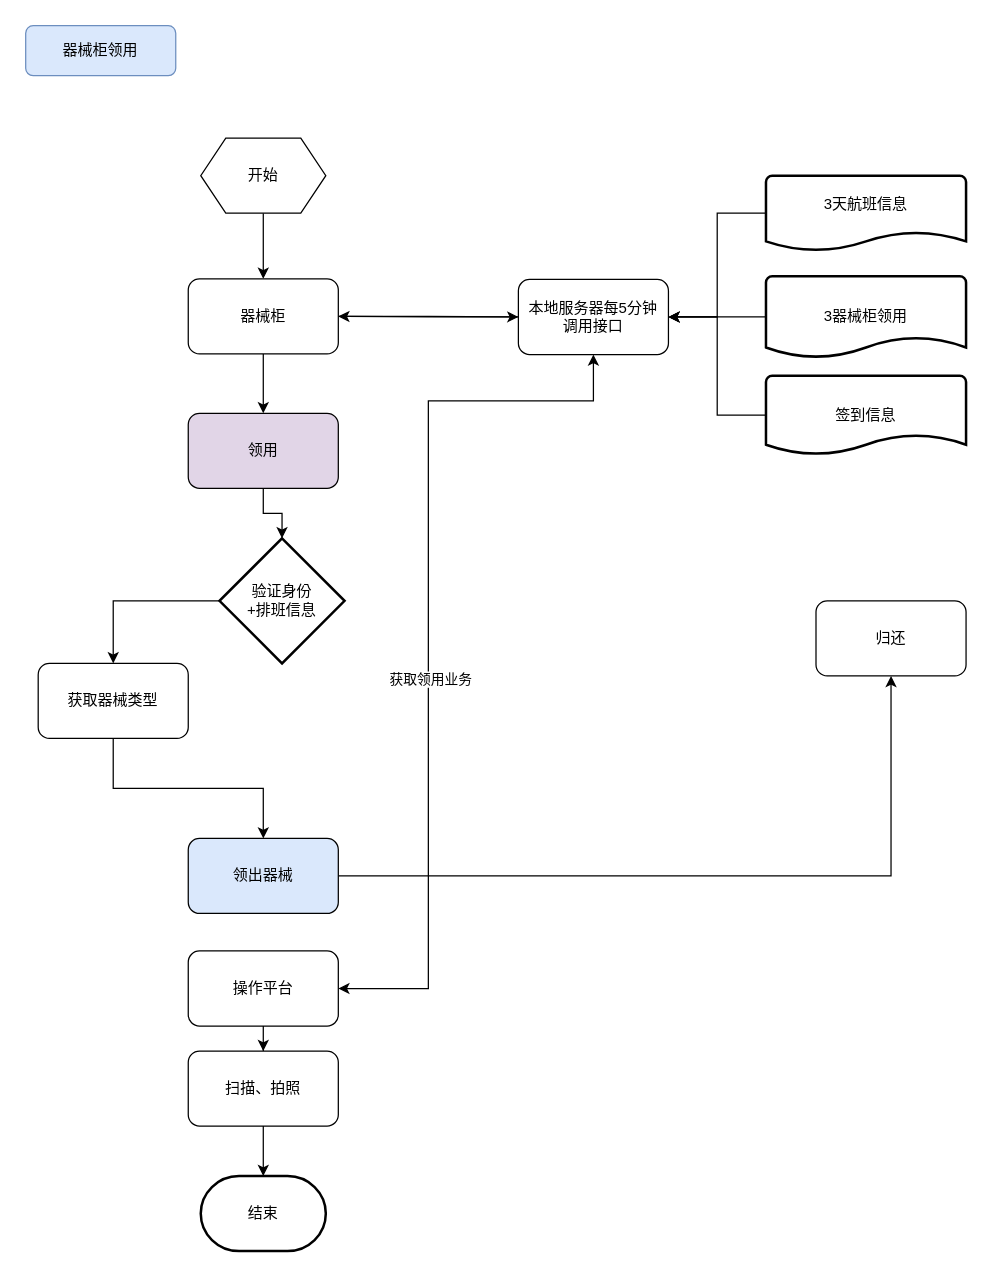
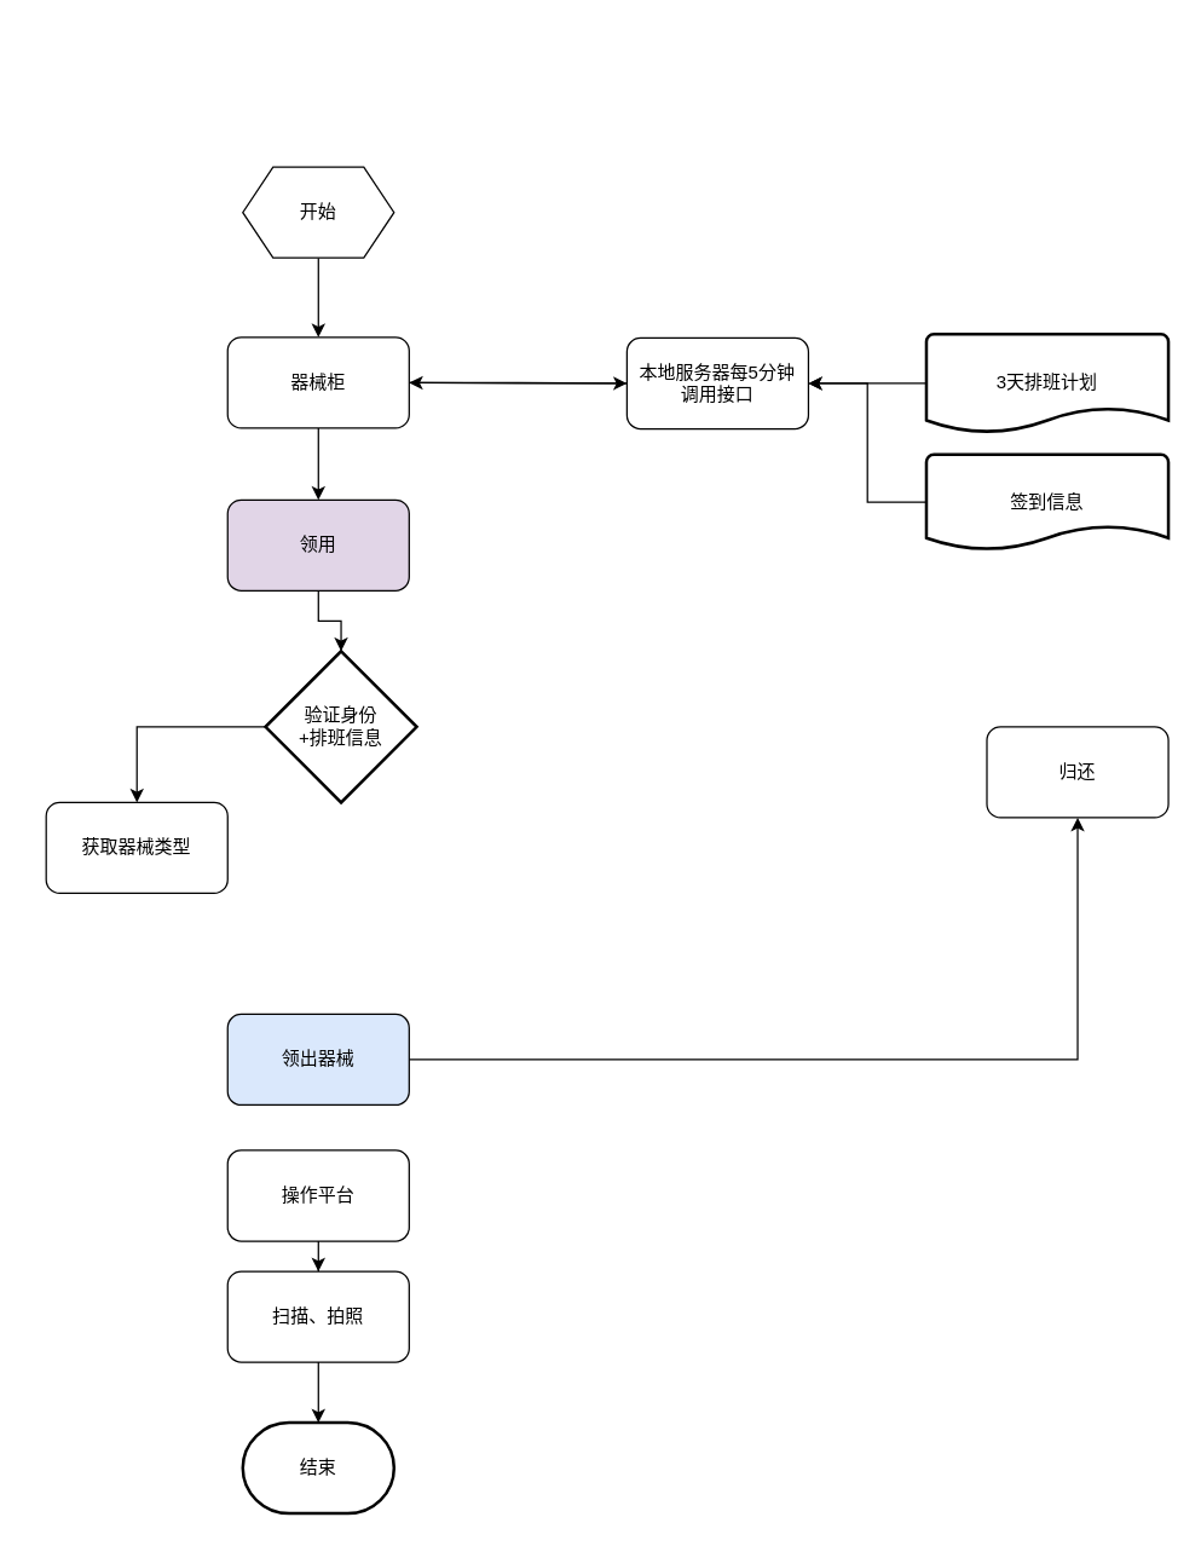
  <mxCell id="0" />
  <mxCell id="1" parent="0" />
- <mxCell id="2" value="器械柜领用" style="rounded=1;whiteSpace=wrap;html=1;fontSize=12;glass=0;strokeWidth=1;shadow=0;fillColor=#dae8fc;strokeColor=#6c8ebf;" vertex="1" parent="1"><mxGeometry x="20" y="20" width="120" height="40" as="geometry" /></mxCell>
  <mxCell id="3" value="" style="edgeStyle=orthogonalEdgeStyle;rounded=0;orthogonalLoop=1;jettySize=auto;html=1;" edge="1" parent="1" source="4" target="7"><mxGeometry relative="1" as="geometry" /></mxCell>
  <mxCell id="4" value="开始" style="shape=hexagon;perimeter=hexagonPerimeter2;whiteSpace=wrap;html=1;fixedSize=1;" vertex="1" parent="1"><mxGeometry x="160" y="110" width="100" height="60" as="geometry" /></mxCell>
  <mxCell id="5" style="edgeStyle=orthogonalEdgeStyle;rounded=0;orthogonalLoop=1;jettySize=auto;html=1;entryX=0;entryY=0.5;entryDx=0;entryDy=0;" edge="1" parent="1" source="7" target="11"><mxGeometry relative="1" as="geometry" /></mxCell>
  <mxCell id="6" style="edgeStyle=orthogonalEdgeStyle;rounded=0;orthogonalLoop=1;jettySize=auto;html=1;entryX=0.5;entryY=0;entryDx=0;entryDy=0;" edge="1" parent="1" source="7" target="22"><mxGeometry relative="1" as="geometry" /></mxCell>
  <mxCell id="7" value="器械柜" style="rounded=1;whiteSpace=wrap;html=1;" vertex="1" parent="1"><mxGeometry x="150" y="222.5" width="120" height="60" as="geometry" /></mxCell>
  <mxCell id="8" style="edgeStyle=orthogonalEdgeStyle;rounded=0;orthogonalLoop=1;jettySize=auto;html=1;entryX=1;entryY=0.5;entryDx=0;entryDy=0;" edge="1" parent="1" source="11" target="7"><mxGeometry relative="1" as="geometry" /></mxCell>
- <mxCell id="9" style="edgeStyle=orthogonalEdgeStyle;rounded=0;orthogonalLoop=1;jettySize=auto;html=1;entryX=1;entryY=0.5;entryDx=0;entryDy=0;startArrow=classic;startFill=1;" edge="1" parent="1" source="11" target="31"><mxGeometry relative="1" as="geometry"><mxPoint x="290" y="790" as="targetPoint" /><Array as="points"><mxPoint x="474" y="320" /><mxPoint x="342" y="320" /><mxPoint x="342" y="790" /></Array></mxGeometry></mxCell>
- <mxCell id="10" value="获取领用业务" style="edgeLabel;html=1;align=center;verticalAlign=middle;resizable=0;points=[];" vertex="1" connectable="0" parent="9"><mxGeometry x="0.1" y="1" relative="1" as="geometry"><mxPoint as="offset" /></mxGeometry></mxCell>
  <mxCell id="11" value="本地服务器每5分钟&lt;br&gt;调用接口" style="rounded=1;whiteSpace=wrap;html=1;" vertex="1" parent="1"><mxGeometry x="414" y="223" width="120" height="60" as="geometry" /></mxCell>
- <mxCell id="12" style="edgeStyle=orthogonalEdgeStyle;rounded=0;orthogonalLoop=1;jettySize=auto;html=1;entryX=1;entryY=0.5;entryDx=0;entryDy=0;" edge="1" parent="1" source="13" target="11"><mxGeometry relative="1" as="geometry" /></mxCell>
- <mxCell id="13" value="3天航班信息&#10;" style="strokeWidth=2;shape=mxgraph.flowchart.document2;size=0.25;align=center;whiteSpace=wrap;labelBackgroundColor=none;labelBorderColor=none;verticalAlign=middle;" vertex="1" parent="1"><mxGeometry x="612" y="140" width="160" height="60" as="geometry" /></mxCell>
  <mxCell id="14" style="edgeStyle=orthogonalEdgeStyle;rounded=0;orthogonalLoop=1;jettySize=auto;html=1;entryX=1;entryY=0.5;entryDx=0;entryDy=0;" edge="1" parent="1" source="15" target="11"><mxGeometry relative="1" as="geometry" /></mxCell>
- <mxCell id="15" value="3器械柜领用" style="strokeWidth=2;html=1;shape=mxgraph.flowchart.document2;whiteSpace=wrap;size=0.25;verticalAlign=middle;align=center;" vertex="1" parent="1"><mxGeometry x="612" y="220.5" width="160" height="65" as="geometry" /></mxCell>
+ <mxCell id="15" value="3天排班计划" style="strokeWidth=2;html=1;shape=mxgraph.flowchart.document2;whiteSpace=wrap;size=0.25;verticalAlign=middle;align=center;" vertex="1" parent="1"><mxGeometry x="612" y="220.5" width="160" height="65" as="geometry" /></mxCell>
  <mxCell id="16" style="edgeStyle=orthogonalEdgeStyle;rounded=0;orthogonalLoop=1;jettySize=auto;html=1;entryX=1;entryY=0.5;entryDx=0;entryDy=0;" edge="1" parent="1" source="17" target="11"><mxGeometry relative="1" as="geometry" /></mxCell>
  <mxCell id="17" value="签到信息" style="strokeWidth=2;html=1;shape=mxgraph.flowchart.document2;whiteSpace=wrap;size=0.25;verticalAlign=middle;align=center;" vertex="1" parent="1"><mxGeometry x="612" y="300" width="160" height="63" as="geometry" /></mxCell>
  <mxCell id="18" style="edgeStyle=orthogonalEdgeStyle;rounded=0;orthogonalLoop=1;jettySize=auto;html=1;entryX=0.5;entryY=0;entryDx=0;entryDy=0;" edge="1" parent="1" source="19" target="25"><mxGeometry relative="1" as="geometry" /></mxCell>
  <mxCell id="19" value="验证身份&lt;br&gt;+排班信息" style="strokeWidth=2;html=1;shape=mxgraph.flowchart.decision;whiteSpace=wrap;" vertex="1" parent="1"><mxGeometry x="175" y="430" width="100" height="100" as="geometry" /></mxCell>
  <mxCell id="20" value="结束" style="strokeWidth=2;html=1;shape=mxgraph.flowchart.terminator;whiteSpace=wrap;" vertex="1" parent="1"><mxGeometry x="160" y="940" width="100" height="60" as="geometry" /></mxCell>
  <mxCell id="21" style="edgeStyle=orthogonalEdgeStyle;rounded=0;orthogonalLoop=1;jettySize=auto;html=1;" edge="1" parent="1" source="22" target="19"><mxGeometry relative="1" as="geometry" /></mxCell>
  <mxCell id="22" value="领用" style="rounded=1;whiteSpace=wrap;html=1;fillColor=#e1d5e7;" vertex="1" parent="1"><mxGeometry x="150" y="330" width="120" height="60" as="geometry" /></mxCell>
  <mxCell id="23" value="归还" style="rounded=1;whiteSpace=wrap;html=1;" vertex="1" parent="1"><mxGeometry x="652" y="480" width="120" height="60" as="geometry" /></mxCell>
- <mxCell id="24" style="edgeStyle=orthogonalEdgeStyle;rounded=0;orthogonalLoop=1;jettySize=auto;html=1;entryX=0.5;entryY=0;entryDx=0;entryDy=0;" edge="1" parent="1" source="25" target="27"><mxGeometry relative="1" as="geometry" /></mxCell>
  <mxCell id="25" value="获取器械类型" style="rounded=1;whiteSpace=wrap;html=1;" vertex="1" parent="1"><mxGeometry x="30" y="530" width="120" height="60" as="geometry" /></mxCell>
  <mxCell id="26" style="edgeStyle=orthogonalEdgeStyle;rounded=0;orthogonalLoop=1;jettySize=auto;html=1;" edge="1" parent="1" source="27" target="23"><mxGeometry relative="1" as="geometry" /></mxCell>
  <mxCell id="27" value="领出器械" style="rounded=1;whiteSpace=wrap;html=1;fillColor=#dae8fc;" vertex="1" parent="1"><mxGeometry x="150" y="670" width="120" height="60" as="geometry" /></mxCell>
  <mxCell id="28" value="扫描、拍照" style="rounded=1;whiteSpace=wrap;html=1;" vertex="1" parent="1"><mxGeometry x="150" y="840" width="120" height="60" as="geometry" /></mxCell>
  <mxCell id="29" style="edgeStyle=orthogonalEdgeStyle;rounded=0;orthogonalLoop=1;jettySize=auto;html=1;entryX=0.5;entryY=0;entryDx=0;entryDy=0;entryPerimeter=0;" edge="1" parent="1" source="28" target="20"><mxGeometry relative="1" as="geometry" /></mxCell>
  <mxCell id="30" style="edgeStyle=orthogonalEdgeStyle;rounded=0;orthogonalLoop=1;jettySize=auto;html=1;entryX=0.5;entryY=0;entryDx=0;entryDy=0;" edge="1" parent="1" source="31" target="28"><mxGeometry relative="1" as="geometry" /></mxCell>
  <mxCell id="31" value="操作平台" style="rounded=1;whiteSpace=wrap;html=1;" vertex="1" parent="1"><mxGeometry x="150" y="760" width="120" height="60" as="geometry" /></mxCell>
